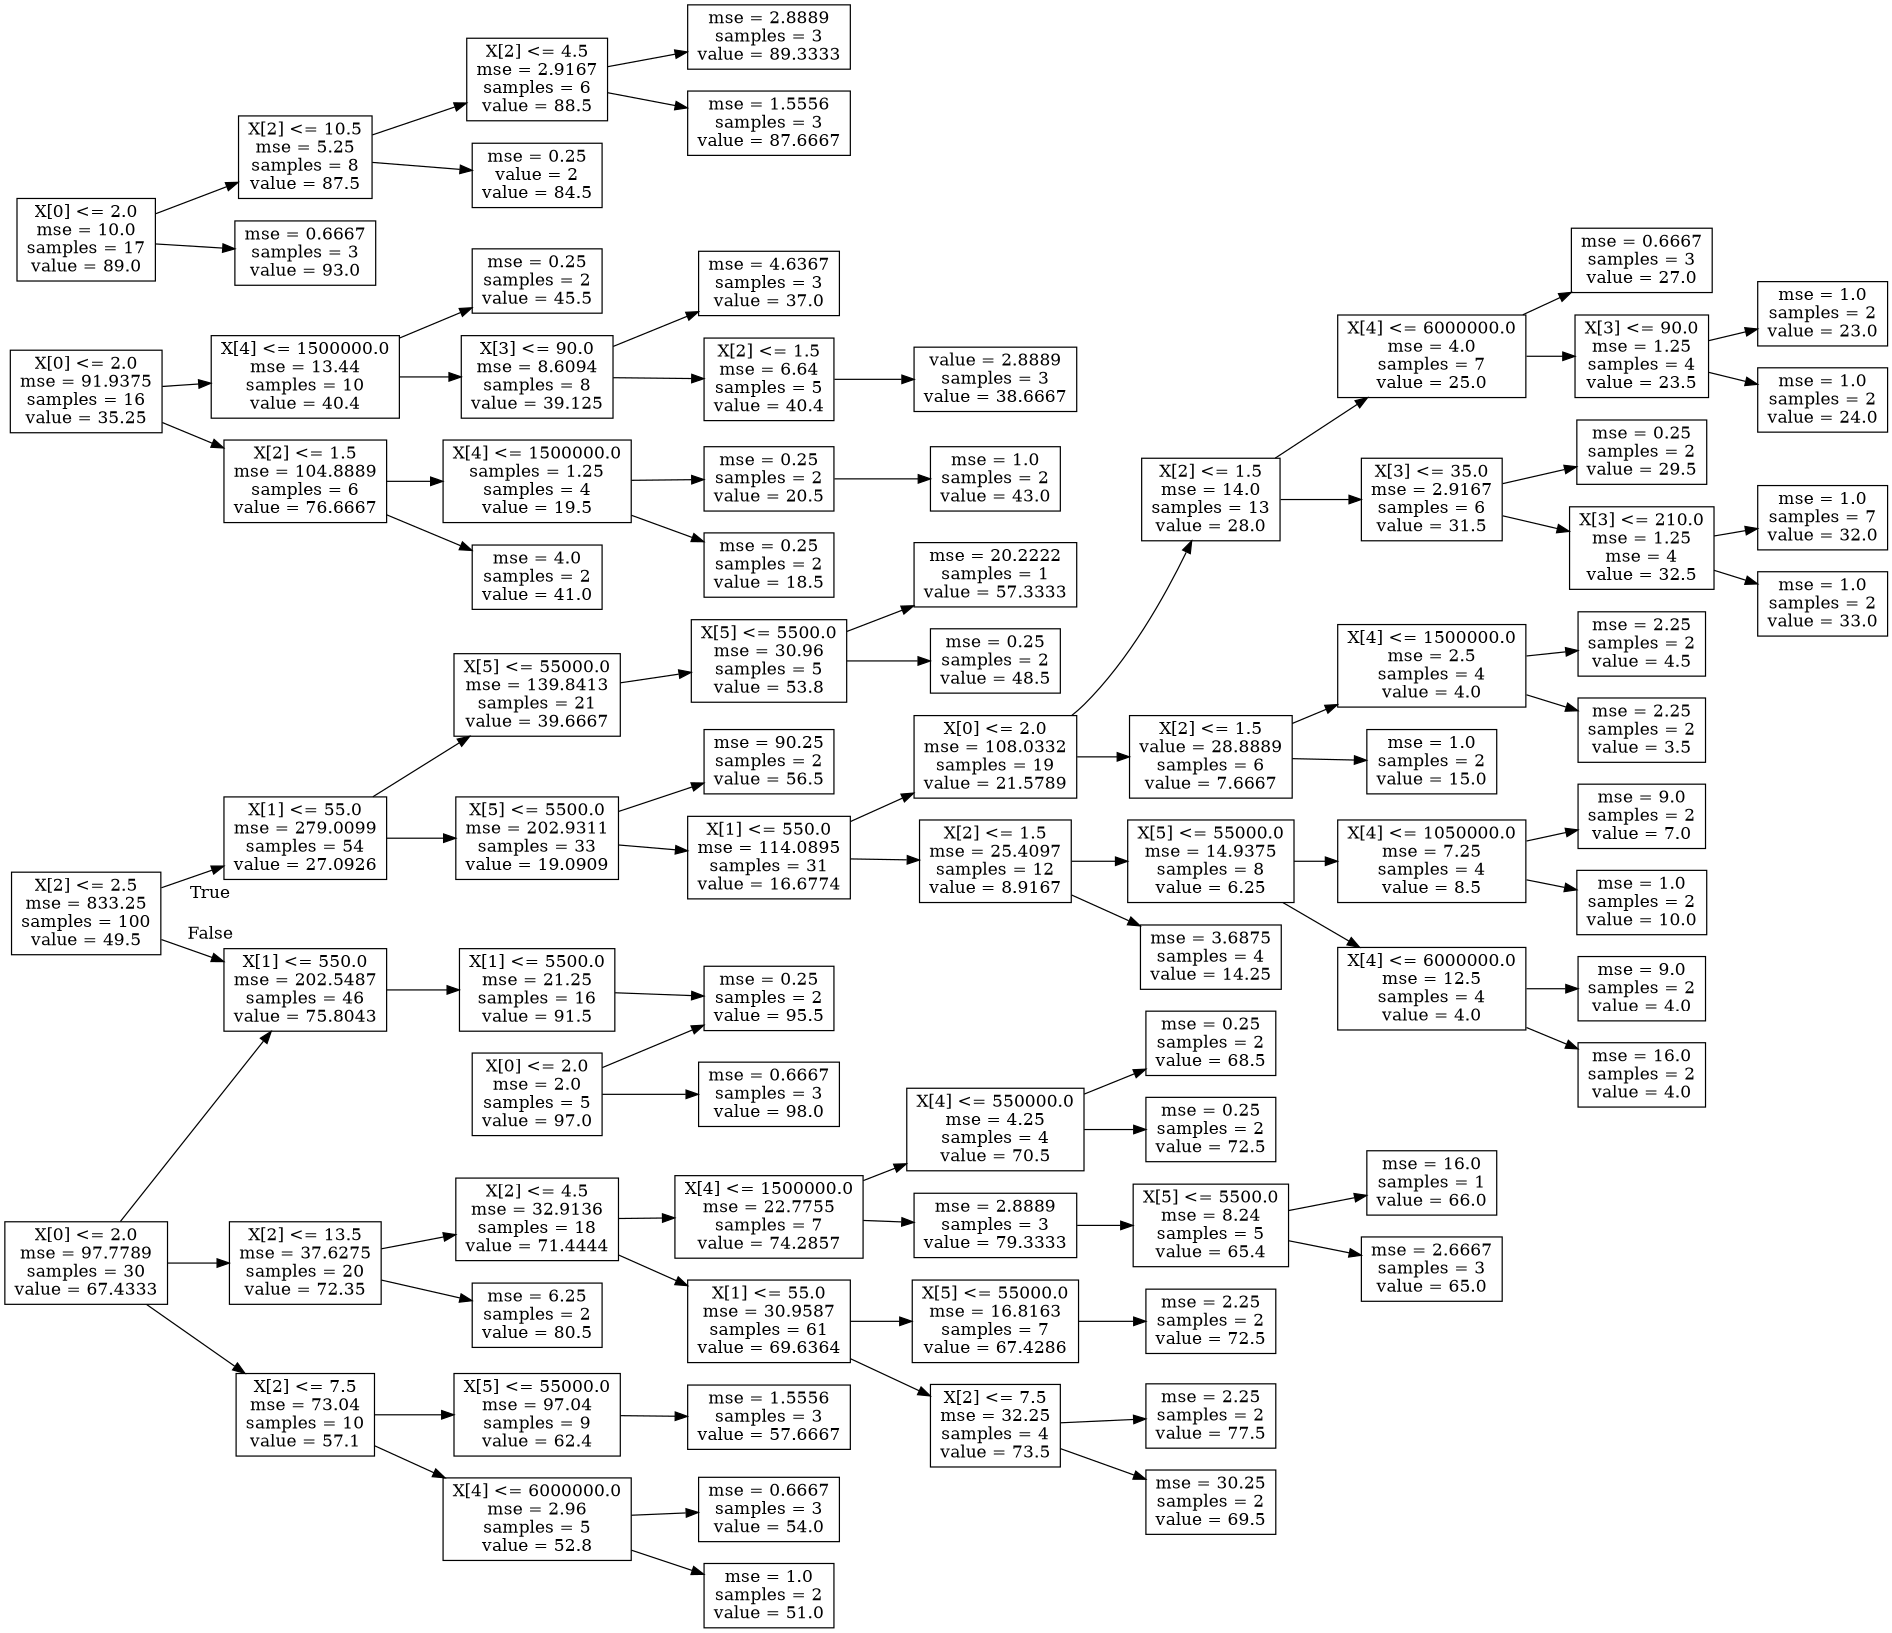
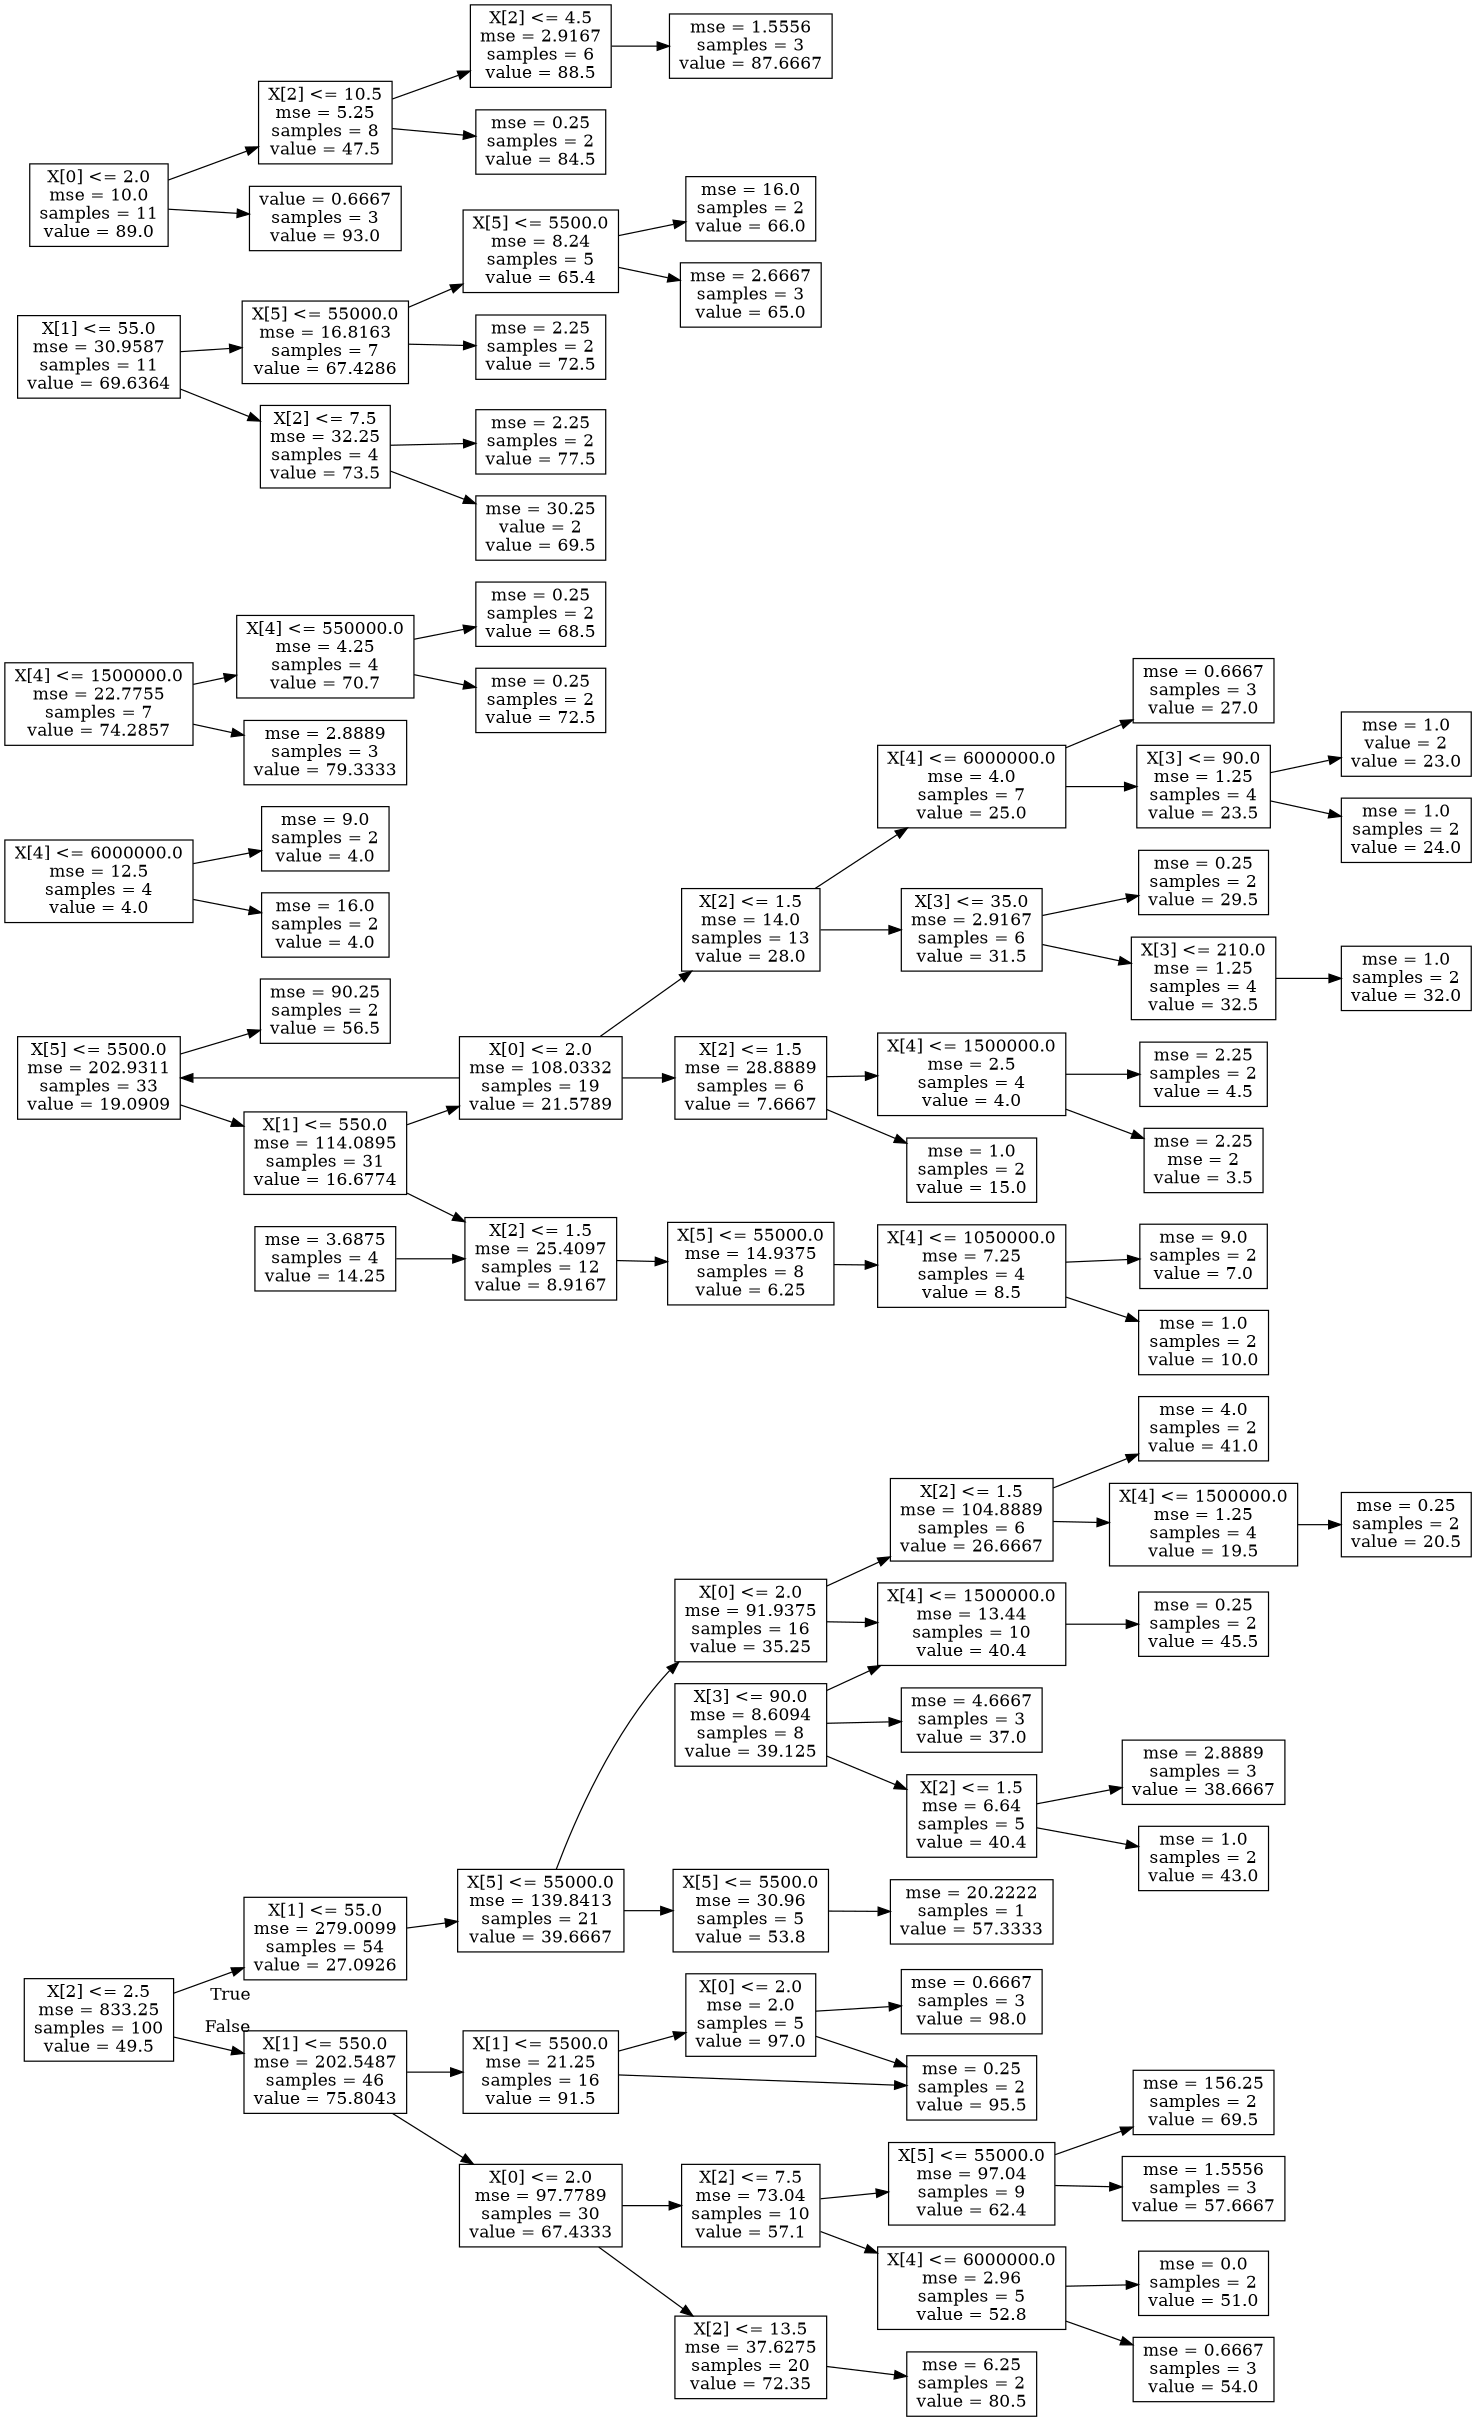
  digraph {
    rankdir=LR
    node [shape=box]
    n1 [label="X[2] <= 2.5\nmse = 833.25\nsamples = 100\nvalue = 49.5"]
    n2 [label="X[1] <= 55.0\nmse = 279.0099\nsamples = 54\nvalue = 27.0926"]
    n3 [label="X[1] <= 550.0\nmse = 202.5487\nsamples = 46\nvalue = 75.8043"]
    n4 [label="X[5] <= 55000.0\nmse = 139.8413\nsamples = 21\nvalue = 39.6667"]
    n5 [label="X[5] <= 5500.0\nmse = 202.9311\nsamples = 33\nvalue = 19.0909"]
    n6 [label="X[0] <= 2.0\nmse = 97.7789\nsamples = 30\nvalue = 67.4333"]
    n7 [label="X[1] <= 5500.0\nmse = 21.25\nsamples = 16\nvalue = 91.5"]
    n8 [label="X[5] <= 5500.0\nmse = 30.96\nsamples = 5\nvalue = 53.8"]
    n9 [label="X[0] <= 2.0\nmse = 91.9375\nsamples = 16\nvalue = 35.25"]
    n10 [label="mse = 90.25\nsamples = 2\nvalue = 56.5"]
    n11 [label="X[1] <= 550.0\nmse = 114.0895\nsamples = 31\nvalue = 16.6774"]
    n12 [label="mse = 20.2222\nsamples = 1\nvalue = 57.3333"]
-   n13 [label="mse = 0.25\nsamples = 2\nvalue = 48.5"]
    n14 [label="X[4] <= 1500000.0\nmse = 13.44\nsamples = 10\nvalue = 40.4"]
-   n15 [label="X[2] <= 1.5\nmse = 104.8889\nsamples = 6\nvalue = 76.6667"]
+   n15 [label="X[2] <= 1.5\nmse = 104.8889\nsamples = 6\nvalue = 26.6667"]
    n16 [label="mse = 0.25\nsamples = 2\nvalue = 45.5"]
    n17 [label="X[3] <= 90.0\nmse = 8.6094\nsamples = 8\nvalue = 39.125"]
-   n18 [label="X[4] <= 1500000.0\nsamples = 1.25\nsamples = 4\nvalue = 19.5"]
+   n18 [label="X[4] <= 1500000.0\nmse = 1.25\nsamples = 4\nvalue = 19.5"]
    n19 [label="mse = 4.0\nsamples = 2\nvalue = 41.0"]
-   n20 [label="mse = 4.6367\nsamples = 3\nvalue = 37.0"]
+   n20 [label="mse = 4.6667\nsamples = 3\nvalue = 37.0"]
    n21 [label="X[2] <= 1.5\nmse = 6.64\nsamples = 5\nvalue = 40.4"]
    n22 [label="mse = 1.0\nsamples = 2\nvalue = 43.0"]
-   n23 [label="value = 2.8889\nsamples = 3\nvalue = 38.6667"]
+   n23 [label="mse = 2.8889\nsamples = 3\nvalue = 38.6667"]
    n24 [label="mse = 0.25\nsamples = 2\nvalue = 20.5"]
-   n25 [label="mse = 0.25\nsamples = 2\nvalue = 18.5"]
    n26 [label="X[0] <= 2.0\nmse = 108.0332\nsamples = 19\nvalue = 21.5789"]
    n27 [label="X[2] <= 1.5\nmse = 25.4097\nsamples = 12\nvalue = 8.9167"]
    n28 [label="X[2] <= 1.5\nmse = 14.0\nsamples = 13\nvalue = 28.0"]
-   n29 [label="X[2] <= 1.5\nvalue = 28.8889\nsamples = 6\nvalue = 7.6667"]
+   n29 [label="X[2] <= 1.5\nmse = 28.8889\nsamples = 6\nvalue = 7.6667"]
    n30 [label="X[5] <= 55000.0\nmse = 14.9375\nsamples = 8\nvalue = 6.25"]
    n31 [label="mse = 3.6875\nsamples = 4\nvalue = 14.25"]
    n32 [label="X[4] <= 6000000.0\nmse = 4.0\nsamples = 7\nvalue = 25.0"]
    n33 [label="X[3] <= 35.0\nmse = 2.9167\nsamples = 6\nvalue = 31.5"]
    n34 [label="X[4] <= 1500000.0\nmse = 2.5\nsamples = 4\nvalue = 4.0"]
    n35 [label="mse = 1.0\nsamples = 2\nvalue = 15.0"]
    n36 [label="mse = 0.6667\nsamples = 3\nvalue = 27.0"]
    n37 [label="X[3] <= 90.0\nmse = 1.25\nsamples = 4\nvalue = 23.5"]
    n38 [label="mse = 0.25\nsamples = 2\nvalue = 29.5"]
-   n39 [label="X[3] <= 210.0\nmse = 1.25\nmse = 4\nvalue = 32.5"]
-   n40 [label="mse = 1.0\nsamples = 2\nvalue = 23.0"]
+   n39 [label="X[3] <= 210.0\nmse = 1.25\nsamples = 4\nvalue = 32.5"]
+   n40 [label="mse = 1.0\nvalue = 2\nvalue = 23.0"]
    n41 [label="mse = 1.0\nsamples = 2\nvalue = 24.0"]
-   n42 [label="mse = 1.0\nsamples = 7\nvalue = 32.0"]
-   n43 [label="mse = 1.0\nsamples = 2\nvalue = 33.0"]
+   n42 [label="mse = 1.0\nsamples = 2\nvalue = 32.0"]
    n44 [label="mse = 2.25\nsamples = 2\nvalue = 4.5"]
-   n45 [label="mse = 2.25\nsamples = 2\nvalue = 3.5"]
+   n45 [label="mse = 2.25\nmse = 2\nvalue = 3.5"]
    n46 [label="X[4] <= 1050000.0\nmse = 7.25\nsamples = 4\nvalue = 8.5"]
    n47 [label="X[4] <= 6000000.0\nmse = 12.5\nsamples = 4\nvalue = 4.0"]
    n48 [label="mse = 9.0\nsamples = 2\nvalue = 7.0"]
    n49 [label="mse = 1.0\nsamples = 2\nvalue = 10.0"]
    n50 [label="mse = 9.0\nsamples = 2\nvalue = 4.0"]
    n51 [label="mse = 16.0\nsamples = 2\nvalue = 4.0"]
    n52 [label="X[2] <= 13.5\nmse = 37.6275\nsamples = 20\nvalue = 72.35"]
    n53 [label="X[2] <= 7.5\nmse = 73.04\nsamples = 10\nvalue = 57.1"]
    n54 [label="X[0] <= 2.0\nmse = 2.0\nsamples = 5\nvalue = 97.0"]
    n55 [label="mse = 0.25\nsamples = 2\nvalue = 95.5"]
-   n56 [label="X[2] <= 4.5\nmse = 32.9136\nsamples = 18\nvalue = 71.4444"]
    n57 [label="mse = 6.25\nsamples = 2\nvalue = 80.5"]
    n58 [label="X[5] <= 55000.0\nmse = 97.04\nsamples = 9\nvalue = 62.4"]
    n59 [label="X[4] <= 6000000.0\nmse = 2.96\nsamples = 5\nvalue = 52.8"]
    n60 [label="X[4] <= 1500000.0\nmse = 22.7755\nsamples = 7\nvalue = 74.2857"]
-   n61 [label="X[1] <= 55.0\nmse = 30.9587\nsamples = 61\nvalue = 69.6364"]
-   n62 [label="X[4] <= 550000.0\nmse = 4.25\nsamples = 4\nvalue = 70.5"]
+   n61 [label="X[1] <= 55.0\nmse = 30.9587\nsamples = 11\nvalue = 69.6364"]
+   n62 [label="X[4] <= 550000.0\nmse = 4.25\nsamples = 4\nvalue = 70.7"]
    n63 [label="mse = 2.8889\nsamples = 3\nvalue = 79.3333"]
    n64 [label="X[5] <= 55000.0\nmse = 16.8163\nsamples = 7\nvalue = 67.4286"]
    n65 [label="X[2] <= 7.5\nmse = 32.25\nsamples = 4\nvalue = 73.5"]
    n66 [label="mse = 0.25\nsamples = 2\nvalue = 68.5"]
    n67 [label="mse = 0.25\nsamples = 2\nvalue = 72.5"]
    n68 [label="X[5] <= 5500.0\nmse = 8.24\nsamples = 5\nvalue = 65.4"]
    n69 [label="mse = 2.25\nsamples = 2\nvalue = 72.5"]
    n70 [label="mse = 2.25\nsamples = 2\nvalue = 77.5"]
-   n71 [label="mse = 30.25\nsamples = 2\nvalue = 69.5"]
-   n72 [label="mse = 16.0\nsamples = 1\nvalue = 66.0"]
+   n71 [label="mse = 30.25\nvalue = 2\nvalue = 69.5"]
+   n72 [label="mse = 16.0\nsamples = 2\nvalue = 66.0"]
    n73 [label="mse = 2.6667\nsamples = 3\nvalue = 65.0"]
    n74 [label="mse = 1.5556\nsamples = 3\nvalue = 57.6667"]
+   n75 [label="mse = 156.25\nsamples = 2\nvalue = 69.5"]
    n76 [label="mse = 0.6667\nsamples = 3\nvalue = 54.0"]
-   n77 [label="mse = 1.0\nsamples = 2\nvalue = 51.0"]
-   n78 [label="X[0] <= 2.0\nmse = 10.0\nsamples = 17\nvalue = 89.0"]
-   n79 [label="X[2] <= 10.5\nmse = 5.25\nsamples = 8\nvalue = 87.5"]
-   n80 [label="mse = 0.6667\nsamples = 3\nvalue = 93.0"]
+   n77 [label="mse = 0.0\nsamples = 2\nvalue = 51.0"]
+   n78 [label="X[0] <= 2.0\nmse = 10.0\nsamples = 11\nvalue = 89.0"]
+   n79 [label="X[2] <= 10.5\nmse = 5.25\nsamples = 8\nvalue = 47.5"]
+   n80 [label="value = 0.6667\nsamples = 3\nvalue = 93.0"]
    n81 [label="mse = 0.6667\nsamples = 3\nvalue = 98.0"]
    n82 [label="X[2] <= 4.5\nmse = 2.9167\nsamples = 6\nvalue = 88.5"]
-   n83 [label="mse = 0.25\nvalue = 2\nvalue = 84.5"]
-   n84 [label="mse = 2.8889\nsamples = 3\nvalue = 89.3333"]
+   n83 [label="mse = 0.25\nsamples = 2\nvalue = 84.5"]
    n85 [label="mse = 1.5556\nsamples = 3\nvalue = 87.6667"]
    n1 -> n2 [headlabel=True labelangle=45 labeldistance=2.5]
    n1 -> n3 [headlabel=False labelangle=-45 labeldistance=2.5]
    n2 -> n4
-   n2 -> n5
-   n6 -> n3
+   n26 -> n5
+   n3 -> n6
    n3 -> n7
    n4 -> n8
+   n4 -> n9
    n5 -> n10
    n5 -> n11
    n6 -> n52
    n6 -> n53
+   n7 -> n54
    n7 -> n55
    n8 -> n12
-   n8 -> n13
    n9 -> n14
    n9 -> n15
    n11 -> n26
    n11 -> n27
    n14 -> n16
-   n14 -> n17
+   n17 -> n14
    n15 -> n18
    n15 -> n19
    n17 -> n20
    n17 -> n21
    n18 -> n24
-   n18 -> n25
-   n24 -> n22
+   n21 -> n22
    n21 -> n23
    n26 -> n28
    n26 -> n29
    n27 -> n30
-   n27 -> n31
+   n31 -> n27
    n28 -> n32
    n28 -> n33
    n29 -> n34
    n29 -> n35
    n30 -> n46
-   n30 -> n47
    n32 -> n36
    n32 -> n37
    n33 -> n38
    n33 -> n39
    n34 -> n44
    n34 -> n45
    n37 -> n40
    n37 -> n41
    n39 -> n42
-   n39 -> n43
    n46 -> n48
    n46 -> n49
    n47 -> n50
    n47 -> n51
-   n52 -> n56
    n52 -> n57
    n53 -> n58
    n53 -> n59
    n54 -> n55
    n54 -> n81
-   n56 -> n60
-   n56 -> n61
    n58 -> n74
+   n58 -> n75
    n59 -> n76
    n59 -> n77
    n60 -> n62
    n60 -> n63
    n61 -> n64
    n61 -> n65
    n62 -> n66
    n62 -> n67
-   n63 -> n68
+   n64 -> n68
    n64 -> n69
    n65 -> n70
    n65 -> n71
    n68 -> n72
    n68 -> n73
    n78 -> n79
    n78 -> n80
    n79 -> n82
    n79 -> n83
-   n82 -> n84
    n82 -> n85
  }
